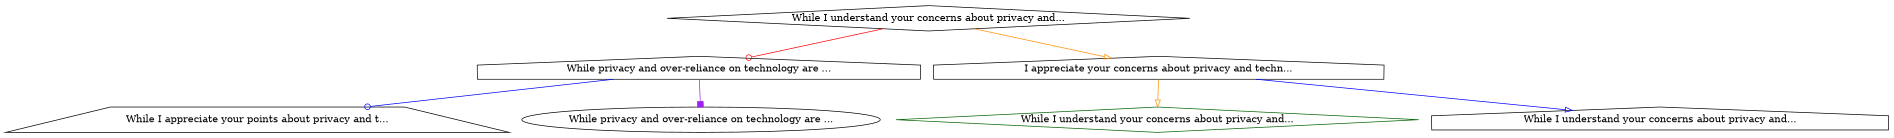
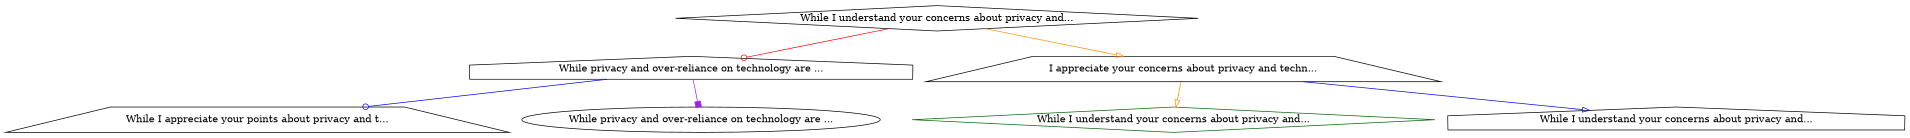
  digraph {
    node [color=black shape=diamond]
    edge [color=darkorange arrowhead=onormal]
    n1 [label="While I understand your concerns about privacy and..."]
    n2 [label="While privacy and over-reliance on technology are ..." shape=house]
-   n3 [label="I appreciate your concerns about privacy and techn..." shape=house]
+   n3 [label="I appreciate your concerns about privacy and techn..." shape=trapezium]
    n4 [label="While I appreciate your points about privacy and t..." shape=trapezium]
    n5 [label="While privacy and over-reliance on technology are ..." shape=ellipse]
    n6 [label="While I understand your concerns about privacy and..." color=darkgreen]
    n7 [label="While I understand your concerns about privacy and..." shape=house]
    n1 -> n2 [color=red arrowhead=odot]
    n1 -> n3
    n2 -> n4 [color=blue arrowhead=odot]
    n2 -> n5 [color=purple arrowhead=box]
    n3 -> n6
    n3 -> n7 [color=blue]
  }
